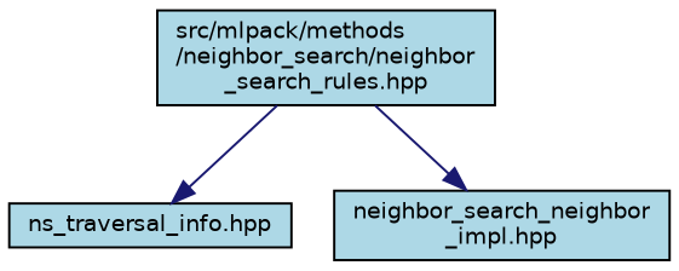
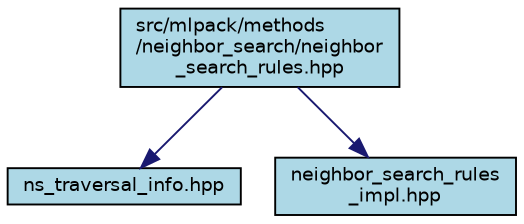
  digraph {
    node [color=black fillcolor=lightblue fontname=Helvetica fontsize=10 shape=record style=filled]
    edge [color=midnightblue fontname=Helvetica fontsize=10 labelfontname=Helvetica labelfontsize=10 style=solid]
    n1 [fontcolor=black height=0.2 label="src/mlpack/methods\l/neighbor_search/neighbor\l_search_rules.hpp" width=0.4]
    n2 [height=0.2 label="ns_traversal_info.hpp" width=0.4]
-   n3 [height=0.2 label="neighbor_search_neighbor\l_impl.hpp" width=0.4]
+   n3 [height=0.2 label="neighbor_search_rules\l_impl.hpp" width=0.4]
    n1 -> n2
    n1 -> n3
  }
